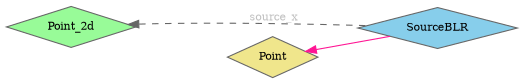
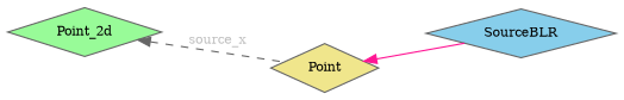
  digraph {
    fontname="DejaVu Serif"
    rankdir=LR
    node [color=gray40 fontname="DejaVu Serif" fontsize=10 shape=diamond style=filled]
    edge [dir=back fontname="DejaVu Serif" fontsize=10 labelfontname=Helvetica labelfontsize=10]
    n1 [fillcolor=skyblue fontcolor=black height=0.2 label=SourceBLR width=0.4]
    n2 [fillcolor=khaki height=0.2 label=Point width=0.4]
    n3 [fillcolor=palegreen height=0.2 label=Point_2d width=0.4]
    n2 -> n1 [color=deeppink style=solid]
-   n3 -> n1 [color=gray40 fontcolor=grey label=" source_x" style=dashed]
+   n3 -> n2 [color=gray40 fontcolor=grey label=" source_x" style=dashed]
  }
